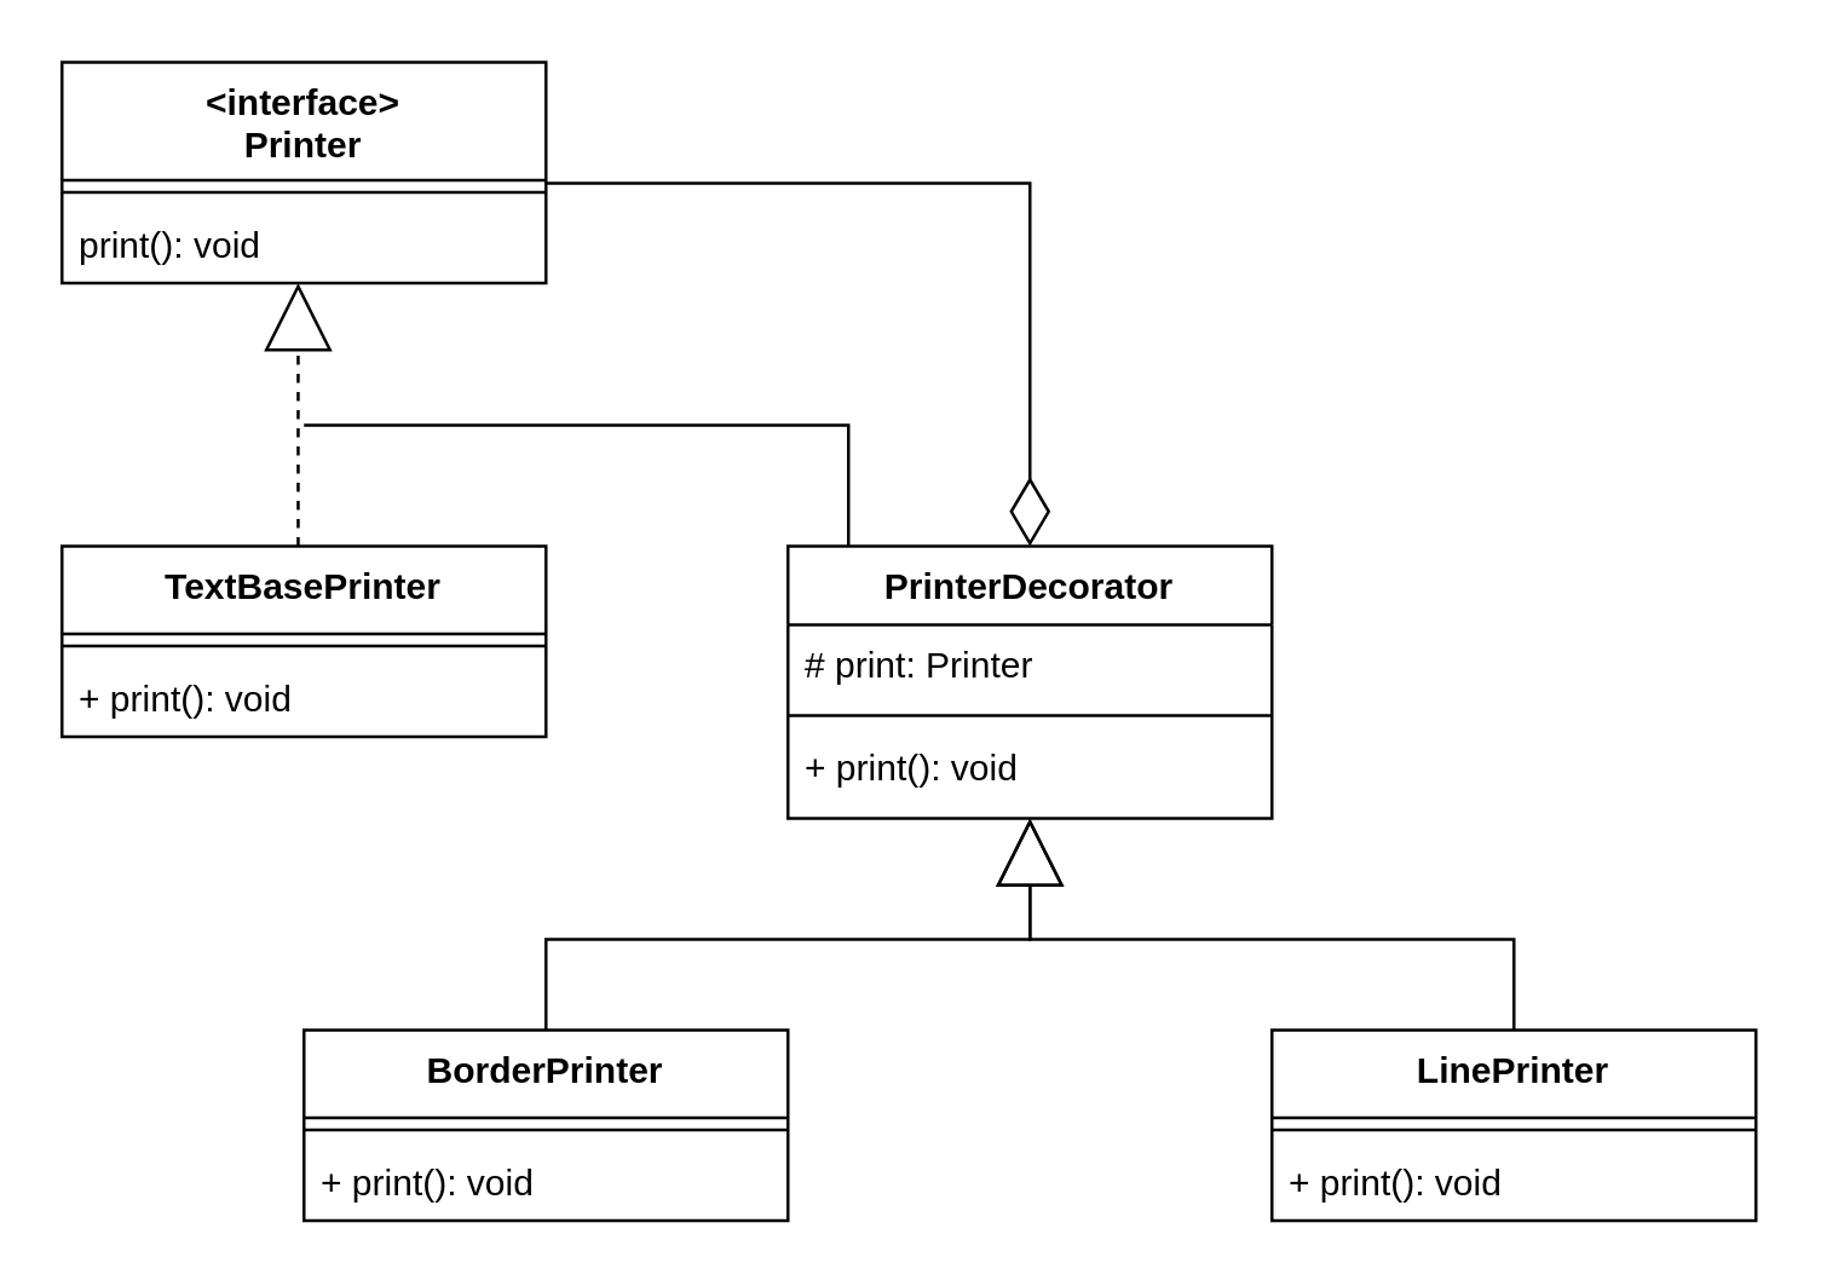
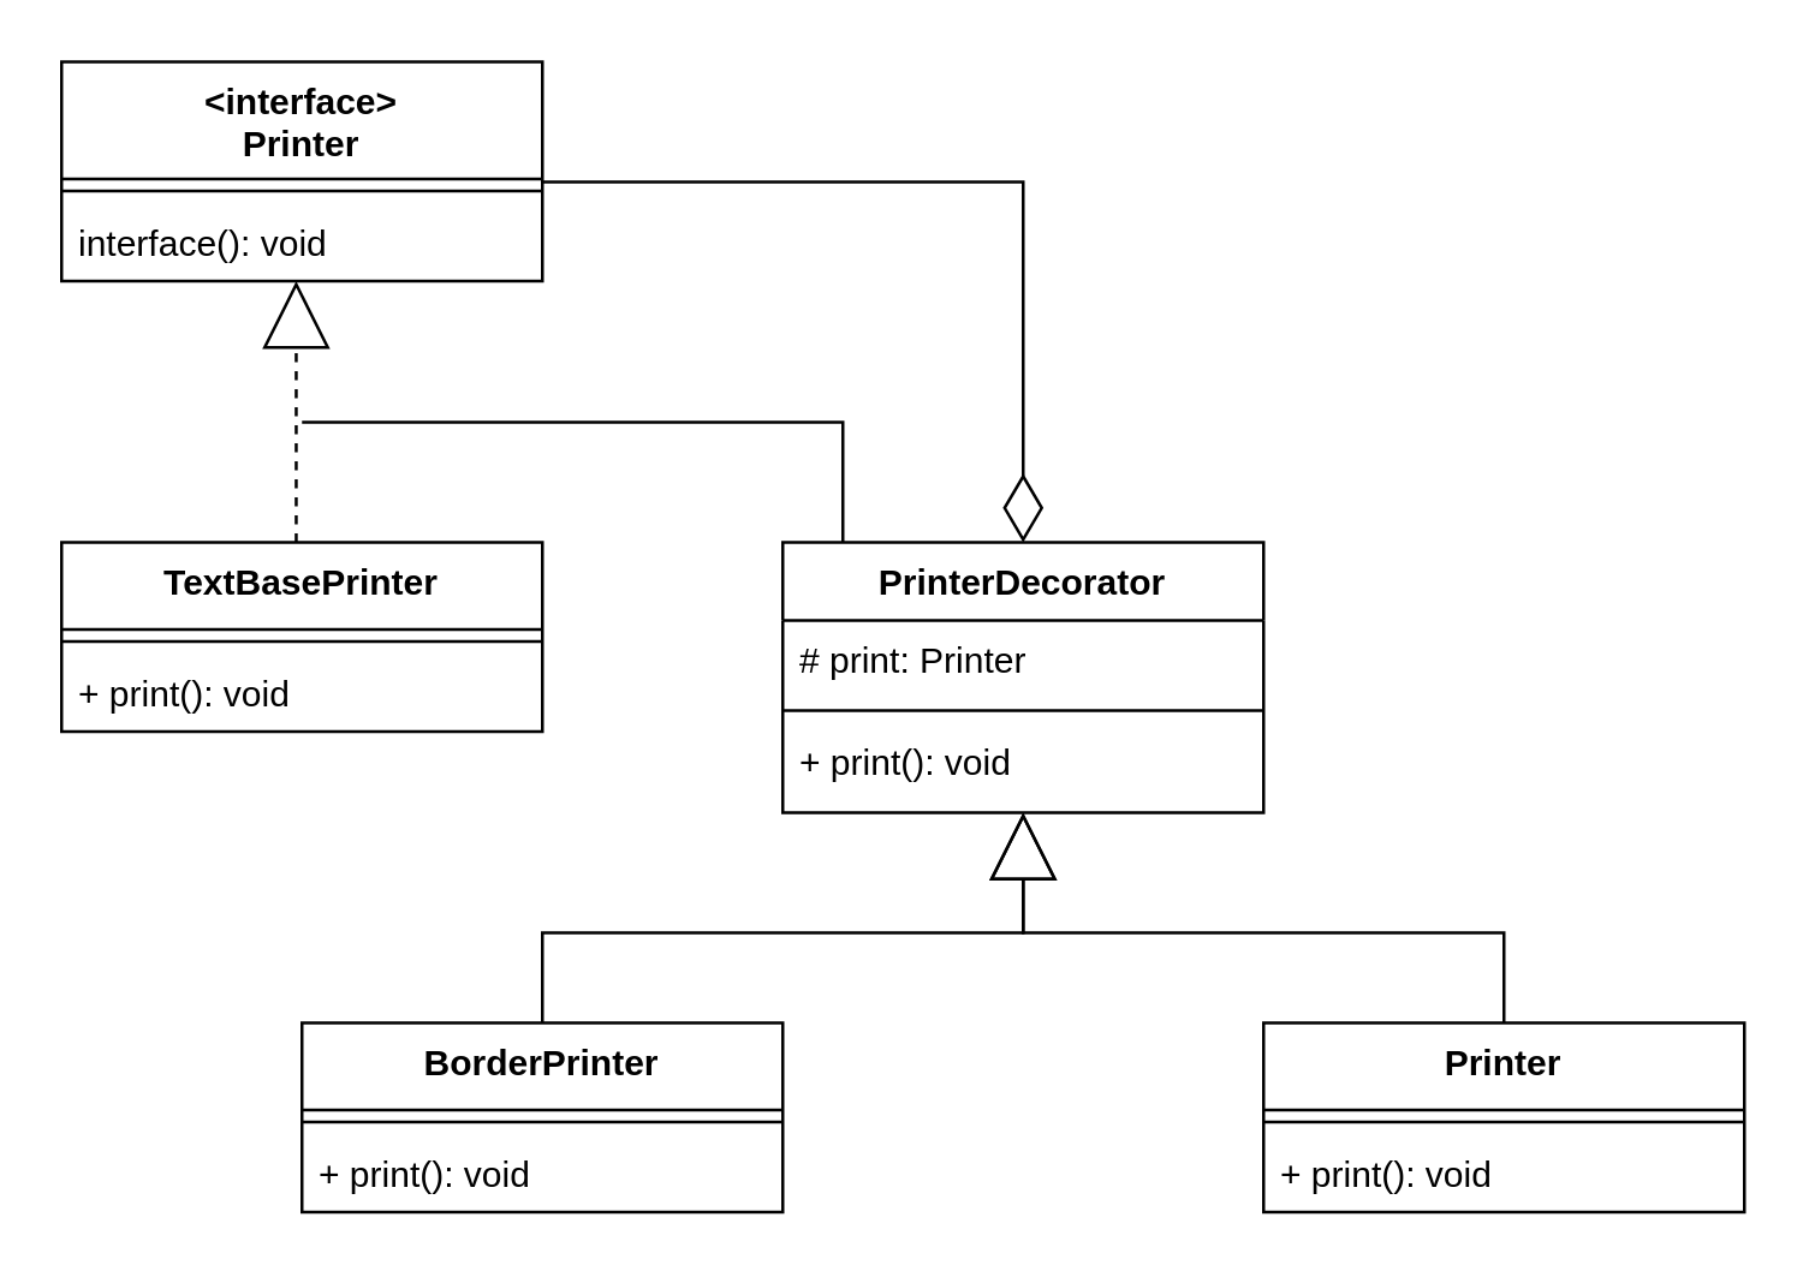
  <mxCell id="0" />
  <mxCell id="1" parent="0" />
  <mxCell id="2" style="edgeStyle=orthogonalEdgeStyle;rounded=0;orthogonalLoop=1;jettySize=auto;html=1;entryX=0.5;entryY=0;entryDx=0;entryDy=0;endArrow=diamondThin;endFill=0;endSize=20;" edge="1" parent="1" source="3" target="11"><mxGeometry relative="1" as="geometry"><Array as="points"><mxPoint x="340" y="60" /></Array></mxGeometry></mxCell>
  <mxCell id="3" value="&lt;interface&gt;&#10;Printer" style="swimlane;fontStyle=1;align=center;verticalAlign=top;childLayout=stackLayout;horizontal=1;startSize=39;horizontalStack=0;resizeParent=1;resizeParentMax=0;resizeLast=0;collapsible=1;marginBottom=0;" vertex="1" parent="1"><mxGeometry x="20" y="20" width="160" height="73" as="geometry" /></mxCell>
  <mxCell id="4" value="" style="line;strokeWidth=1;fillColor=none;align=left;verticalAlign=middle;spacingTop=-1;spacingLeft=3;spacingRight=3;rotatable=0;labelPosition=right;points=[];portConstraint=eastwest;" vertex="1" parent="3"><mxGeometry y="39" width="160" height="8" as="geometry" /></mxCell>
- <mxCell id="5" value="print(): void" style="text;strokeColor=none;fillColor=none;align=left;verticalAlign=top;spacingLeft=4;spacingRight=4;overflow=hidden;rotatable=0;points=[[0,0.5],[1,0.5]];portConstraint=eastwest;" vertex="1" parent="3"><mxGeometry y="47" width="160" height="26" as="geometry" /></mxCell>
+ <mxCell id="5" value="interface(): void" style="text;strokeColor=none;fillColor=none;align=left;verticalAlign=top;spacingLeft=4;spacingRight=4;overflow=hidden;rotatable=0;points=[[0,0.5],[1,0.5]];portConstraint=eastwest;" vertex="1" parent="3"><mxGeometry y="47" width="160" height="26" as="geometry" /></mxCell>
  <mxCell id="6" style="edgeStyle=orthogonalEdgeStyle;rounded=0;orthogonalLoop=1;jettySize=auto;html=1;entryX=0.488;entryY=1;entryDx=0;entryDy=0;entryPerimeter=0;endSize=20;endArrow=block;endFill=0;dashed=1;" edge="1" parent="1" source="7" target="5"><mxGeometry relative="1" as="geometry"><Array as="points"><mxPoint x="98" y="180" /><mxPoint x="98" y="180" /></Array></mxGeometry></mxCell>
  <mxCell id="7" value="TextBasePrinter" style="swimlane;fontStyle=1;align=center;verticalAlign=top;childLayout=stackLayout;horizontal=1;startSize=29;horizontalStack=0;resizeParent=1;resizeParentMax=0;resizeLast=0;collapsible=1;marginBottom=0;" vertex="1" parent="1"><mxGeometry x="20" y="180" width="160" height="63" as="geometry" /></mxCell>
  <mxCell id="8" value="" style="line;strokeWidth=1;fillColor=none;align=left;verticalAlign=middle;spacingTop=-1;spacingLeft=3;spacingRight=3;rotatable=0;labelPosition=right;points=[];portConstraint=eastwest;" vertex="1" parent="7"><mxGeometry y="29" width="160" height="8" as="geometry" /></mxCell>
  <mxCell id="9" value="+ print(): void" style="text;strokeColor=none;fillColor=none;align=left;verticalAlign=top;spacingLeft=4;spacingRight=4;overflow=hidden;rotatable=0;points=[[0,0.5],[1,0.5]];portConstraint=eastwest;" vertex="1" parent="7"><mxGeometry y="37" width="160" height="26" as="geometry" /></mxCell>
  <mxCell id="10" style="edgeStyle=orthogonalEdgeStyle;rounded=0;orthogonalLoop=1;jettySize=auto;html=1;endArrow=none;endFill=0;endSize=20;" edge="1" parent="1" source="11"><mxGeometry relative="1" as="geometry"><mxPoint x="100" y="140" as="targetPoint" /><Array as="points"><mxPoint x="280" y="140" /></Array></mxGeometry></mxCell>
  <mxCell id="11" value="PrinterDecorator" style="swimlane;fontStyle=1;align=center;verticalAlign=top;childLayout=stackLayout;horizontal=1;startSize=26;horizontalStack=0;resizeParent=1;resizeParentMax=0;resizeLast=0;collapsible=1;marginBottom=0;labelBackgroundColor=#ffffff;strokeWidth=1;fillColor=none;" vertex="1" parent="1"><mxGeometry x="260" y="180" width="160" height="90" as="geometry" /></mxCell>
  <mxCell id="12" value="# print: Printer" style="text;strokeColor=none;fillColor=none;align=left;verticalAlign=top;spacingLeft=4;spacingRight=4;overflow=hidden;rotatable=0;points=[[0,0.5],[1,0.5]];portConstraint=eastwest;" vertex="1" parent="11"><mxGeometry y="26" width="160" height="26" as="geometry" /></mxCell>
  <mxCell id="13" value="" style="line;strokeWidth=1;fillColor=none;align=left;verticalAlign=middle;spacingTop=-1;spacingLeft=3;spacingRight=3;rotatable=0;labelPosition=right;points=[];portConstraint=eastwest;" vertex="1" parent="11"><mxGeometry y="52" width="160" height="8" as="geometry" /></mxCell>
  <mxCell id="14" value="+ print(): void" style="text;strokeColor=none;fillColor=none;align=left;verticalAlign=top;spacingLeft=4;spacingRight=4;overflow=hidden;rotatable=0;points=[[0,0.5],[1,0.5]];portConstraint=eastwest;" vertex="1" parent="11"><mxGeometry y="60" width="160" height="30" as="geometry" /></mxCell>
  <mxCell id="15" style="edgeStyle=orthogonalEdgeStyle;rounded=0;orthogonalLoop=1;jettySize=auto;html=1;endArrow=block;endFill=0;endSize=20;exitX=0.5;exitY=0;exitDx=0;exitDy=0;" edge="1" parent="1" source="16"><mxGeometry relative="1" as="geometry"><mxPoint x="340" y="270" as="targetPoint" /><Array as="points"><mxPoint x="180" y="310" /><mxPoint x="340" y="310" /><mxPoint x="340" y="270" /></Array></mxGeometry></mxCell>
  <mxCell id="16" value="BorderPrinter" style="swimlane;fontStyle=1;align=center;verticalAlign=top;childLayout=stackLayout;horizontal=1;startSize=29;horizontalStack=0;resizeParent=1;resizeParentMax=0;resizeLast=0;collapsible=1;marginBottom=0;" vertex="1" parent="1"><mxGeometry x="100" y="340" width="160" height="63" as="geometry" /></mxCell>
  <mxCell id="17" value="" style="line;strokeWidth=1;fillColor=none;align=left;verticalAlign=middle;spacingTop=-1;spacingLeft=3;spacingRight=3;rotatable=0;labelPosition=right;points=[];portConstraint=eastwest;" vertex="1" parent="16"><mxGeometry y="29" width="160" height="8" as="geometry" /></mxCell>
  <mxCell id="18" value="+ print(): void" style="text;strokeColor=none;fillColor=none;align=left;verticalAlign=top;spacingLeft=4;spacingRight=4;overflow=hidden;rotatable=0;points=[[0,0.5],[1,0.5]];portConstraint=eastwest;" vertex="1" parent="16"><mxGeometry y="37" width="160" height="26" as="geometry" /></mxCell>
  <mxCell id="19" style="edgeStyle=orthogonalEdgeStyle;rounded=0;orthogonalLoop=1;jettySize=auto;html=1;endArrow=block;endFill=0;endSize=20;" edge="1" parent="1" source="20"><mxGeometry relative="1" as="geometry"><mxPoint x="340" y="270" as="targetPoint" /><Array as="points"><mxPoint x="500" y="310" /><mxPoint x="340" y="310" /></Array></mxGeometry></mxCell>
- <mxCell id="20" value="LinePrinter" style="swimlane;fontStyle=1;align=center;verticalAlign=top;childLayout=stackLayout;horizontal=1;startSize=29;horizontalStack=0;resizeParent=1;resizeParentMax=0;resizeLast=0;collapsible=1;marginBottom=0;" vertex="1" parent="1"><mxGeometry x="420" y="340" width="160" height="63" as="geometry" /></mxCell>
+ <mxCell id="20" value="Printer" style="swimlane;fontStyle=1;align=center;verticalAlign=top;childLayout=stackLayout;horizontal=1;startSize=29;horizontalStack=0;resizeParent=1;resizeParentMax=0;resizeLast=0;collapsible=1;marginBottom=0;" vertex="1" parent="1"><mxGeometry x="420" y="340" width="160" height="63" as="geometry" /></mxCell>
  <mxCell id="21" value="" style="line;strokeWidth=1;fillColor=none;align=left;verticalAlign=middle;spacingTop=-1;spacingLeft=3;spacingRight=3;rotatable=0;labelPosition=right;points=[];portConstraint=eastwest;" vertex="1" parent="20"><mxGeometry y="29" width="160" height="8" as="geometry" /></mxCell>
  <mxCell id="22" value="+ print(): void" style="text;strokeColor=none;fillColor=none;align=left;verticalAlign=top;spacingLeft=4;spacingRight=4;overflow=hidden;rotatable=0;points=[[0,0.5],[1,0.5]];portConstraint=eastwest;" vertex="1" parent="20"><mxGeometry y="37" width="160" height="26" as="geometry" /></mxCell>
